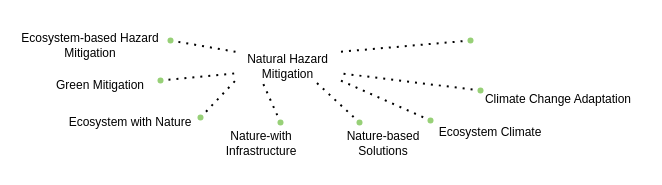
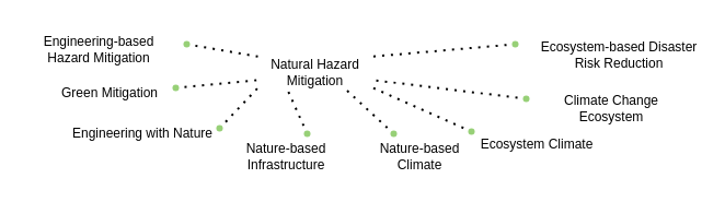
  <mxCell id="0" />
  <mxCell id="1" parent="0" />
  <mxCell id="2" value="Natural Hazard Mitigation" style="text;html=1;strokeColor=none;fillColor=none;align=center;verticalAlign=middle;whiteSpace=wrap;rounded=0;" vertex="1" parent="1"><mxGeometry x="235" y="51.25" width="105" height="28.75" as="geometry" /></mxCell>
  <mxCell id="3" value="Green Mitigation" style="text;html=1;strokeColor=none;fillColor=none;align=center;verticalAlign=middle;whiteSpace=wrap;rounded=0;" vertex="1" parent="1"><mxGeometry x="40" y="70" width="120" height="30" as="geometry" /></mxCell>
  <mxCell id="4" value="" style="endArrow=none;dashed=1;html=1;dashPattern=1 3;strokeWidth=2;rounded=0;startArrow=none;entryX=0;entryY=0.75;entryDx=0;entryDy=0;" edge="1" parent="1" source="17" target="2"><mxGeometry width="50" height="50" relative="1" as="geometry"><mxPoint x="190" y="75" as="sourcePoint" /><mxPoint x="270" y="45" as="targetPoint" /></mxGeometry></mxCell>
- <mxCell id="5" value="&lt;font face=&quot;helvetica&quot;&gt;Ecosystem with Nature&lt;/font&gt;" style="text;html=1;strokeColor=none;fillColor=none;align=center;verticalAlign=middle;whiteSpace=wrap;rounded=0;" vertex="1" parent="1"><mxGeometry x="50" y="107" width="160" height="30" as="geometry" /></mxCell>
- <mxCell id="6" value="Ecosystem-based Hazard Mitigation" style="text;html=1;strokeColor=none;fillColor=none;align=center;verticalAlign=middle;whiteSpace=wrap;rounded=0;" vertex="1" parent="1"><mxGeometry x="20" y="27.5" width="140" height="35" as="geometry" /></mxCell>
+ <mxCell id="5" value="&lt;font face=&quot;helvetica&quot;&gt;Engineering with Nature&lt;/font&gt;" style="text;html=1;strokeColor=none;fillColor=none;align=center;verticalAlign=middle;whiteSpace=wrap;rounded=0;" vertex="1" parent="1"><mxGeometry x="50" y="107" width="160" height="30" as="geometry" /></mxCell>
+ <mxCell id="6" value="Engineering-based Hazard Mitigation" style="text;html=1;strokeColor=none;fillColor=none;align=center;verticalAlign=middle;whiteSpace=wrap;rounded=0;" vertex="1" parent="1"><mxGeometry x="20" y="27.5" width="140" height="35" as="geometry" /></mxCell>
  <mxCell id="7" value="" style="endArrow=none;dashed=1;html=1;dashPattern=1 3;strokeWidth=2;rounded=0;entryX=0.25;entryY=1;entryDx=0;entryDy=0;" edge="1" parent="1" source="22" target="2"><mxGeometry width="50" height="50" relative="1" as="geometry"><mxPoint x="320" y="105" as="sourcePoint" /><mxPoint x="280" y="45" as="targetPoint" /></mxGeometry></mxCell>
  <mxCell id="8" value="" style="endArrow=none;dashed=1;html=1;dashPattern=1 3;strokeWidth=2;rounded=0;entryDx=0;entryDy=0;" edge="1" parent="1"><mxGeometry width="50" height="50" relative="1" as="geometry"><mxPoint x="225" y="80" as="sourcePoint" /><mxPoint x="225" y="80" as="targetPoint" /></mxGeometry></mxCell>
  <mxCell id="9" value="" style="endArrow=none;dashed=1;html=1;dashPattern=1 3;strokeWidth=2;rounded=0;" edge="1" parent="1"><mxGeometry width="50" height="50" relative="1" as="geometry"><mxPoint x="150" y="40" as="sourcePoint" /><mxPoint x="150" y="40" as="targetPoint" /></mxGeometry></mxCell>
  <mxCell id="10" value="" style="endArrow=none;dashed=1;html=1;dashPattern=1 3;strokeWidth=2;rounded=0;startArrow=none;entryX=1;entryY=1;entryDx=0;entryDy=0;" edge="1" parent="1" source="13" target="2"><mxGeometry width="50" height="50" relative="1" as="geometry"><mxPoint x="400" y="115" as="sourcePoint" /><mxPoint x="410" y="55" as="targetPoint" /></mxGeometry></mxCell>
  <mxCell id="11" value="&lt;span&gt;Ecosystem Climate&lt;/span&gt;" style="text;html=1;strokeColor=none;fillColor=none;align=center;verticalAlign=middle;whiteSpace=wrap;rounded=0;" vertex="1" parent="1"><mxGeometry x="430" y="117" width="120" height="30" as="geometry" /></mxCell>
+ <mxCell id="12" value="Ecosystem-based Disaster Risk Reduction" style="text;html=1;strokeColor=none;fillColor=none;align=center;verticalAlign=middle;whiteSpace=wrap;rounded=0;" vertex="1" parent="1"><mxGeometry x="490" y="35" width="150" height="30" as="geometry" /></mxCell>
  <mxCell id="13" value="" style="shape=waypoint;sketch=0;fillStyle=solid;size=6;pointerEvents=1;points=[];fillColor=none;resizable=0;rotatable=0;perimeter=centerPerimeter;snapToPoint=1;strokeColor=#97D077;" vertex="1" parent="1"><mxGeometry x="410" y="100" width="40" height="40" as="geometry" /></mxCell>
  <mxCell id="14" value="" style="endArrow=none;dashed=1;html=1;dashPattern=1 3;strokeWidth=2;rounded=0;entryX=1;entryY=0.75;entryDx=0;entryDy=0;startArrow=none;exitDx=0;exitDy=0;exitX=0.597;exitY=0.547;exitPerimeter=0;" edge="1" parent="1" source="18" target="2"><mxGeometry width="50" height="50" relative="1" as="geometry"><mxPoint x="460" y="85" as="sourcePoint" /><mxPoint x="430" y="55" as="targetPoint" /></mxGeometry></mxCell>
  <mxCell id="15" value="" style="endArrow=none;dashed=1;html=1;dashPattern=1 3;strokeWidth=2;rounded=0;startArrow=none;entryX=1;entryY=0;entryDx=0;entryDy=0;" edge="1" parent="1" source="16" target="2"><mxGeometry width="50" height="50" relative="1" as="geometry"><mxPoint x="500" y="40" as="sourcePoint" /><mxPoint x="430" y="33.75" as="targetPoint" /></mxGeometry></mxCell>
  <mxCell id="16" value="" style="shape=waypoint;sketch=0;fillStyle=solid;size=6;pointerEvents=1;points=[];fillColor=none;resizable=0;rotatable=0;perimeter=centerPerimeter;snapToPoint=1;strokeColor=#97D077;" vertex="1" parent="1"><mxGeometry x="450" y="20" width="40" height="40" as="geometry" /></mxCell>
  <mxCell id="17" value="" style="shape=waypoint;sketch=0;fillStyle=solid;size=6;pointerEvents=1;points=[];fillColor=none;resizable=0;rotatable=0;perimeter=centerPerimeter;snapToPoint=1;strokeColor=#97D077;" vertex="1" parent="1"><mxGeometry x="140" y="60" width="40" height="40" as="geometry" /></mxCell>
  <mxCell id="18" value="" style="shape=waypoint;sketch=0;fillStyle=solid;size=6;pointerEvents=1;points=[];fillColor=none;resizable=0;rotatable=0;perimeter=centerPerimeter;snapToPoint=1;strokeColor=#97D077;" vertex="1" parent="1"><mxGeometry x="460" y="70" width="40" height="40" as="geometry" /></mxCell>
  <mxCell id="19" value="" style="endArrow=none;dashed=1;html=1;dashPattern=1 3;strokeWidth=2;rounded=0;startArrow=none;entryX=0;entryY=0;entryDx=0;entryDy=0;" edge="1" parent="1" source="27" target="2"><mxGeometry width="50" height="50" relative="1" as="geometry"><mxPoint x="190" y="45" as="sourcePoint" /><mxPoint x="230" y="-5" as="targetPoint" /></mxGeometry></mxCell>
  <mxCell id="20" value="" style="endArrow=none;dashed=1;html=1;dashPattern=1 3;strokeWidth=2;rounded=0;entryX=0;entryY=1;entryDx=0;entryDy=0;startArrow=none;" edge="1" parent="1" source="26" target="2"><mxGeometry width="50" height="50" relative="1" as="geometry"><mxPoint x="220" y="115" as="sourcePoint" /><mxPoint x="280" y="55" as="targetPoint" /></mxGeometry></mxCell>
- <mxCell id="21" value="Nature-with Infrastructure" style="text;html=1;strokeColor=none;fillColor=none;align=center;verticalAlign=middle;whiteSpace=wrap;rounded=0;" vertex="1" parent="1"><mxGeometry x="206" y="125.5" width="110" height="35" as="geometry" /></mxCell>
+ <mxCell id="21" value="Nature-based Infrastructure" style="text;html=1;strokeColor=none;fillColor=none;align=center;verticalAlign=middle;whiteSpace=wrap;rounded=0;" vertex="1" parent="1"><mxGeometry x="206" y="125.5" width="110" height="35" as="geometry" /></mxCell>
  <mxCell id="22" value="" style="shape=waypoint;sketch=0;fillStyle=solid;size=6;pointerEvents=1;points=[];fillColor=none;resizable=0;rotatable=0;perimeter=centerPerimeter;snapToPoint=1;strokeColor=#97D077;" vertex="1" parent="1"><mxGeometry x="260" y="102" width="40" height="40" as="geometry" /></mxCell>
- <mxCell id="23" value="Climate Change Adaptation" style="text;html=1;strokeColor=none;fillColor=none;align=center;verticalAlign=middle;whiteSpace=wrap;rounded=0;" vertex="1" parent="1"><mxGeometry x="483" y="84" width="150" height="30" as="geometry" /></mxCell>
+ <mxCell id="23" value="Climate Change Ecosystem" style="text;html=1;strokeColor=none;fillColor=none;align=center;verticalAlign=middle;whiteSpace=wrap;rounded=0;" vertex="1" parent="1"><mxGeometry x="483" y="84" width="150" height="30" as="geometry" /></mxCell>
  <mxCell id="24" value="" style="endArrow=none;dashed=1;html=1;dashPattern=1 3;strokeWidth=2;rounded=0;startArrow=none;entryX=0.75;entryY=1;entryDx=0;entryDy=0;" edge="1" parent="1" source="28" target="2"><mxGeometry width="50" height="50" relative="1" as="geometry"><mxPoint x="350" y="128" as="sourcePoint" /><mxPoint x="350" y="55" as="targetPoint" /></mxGeometry></mxCell>
  <mxCell id="25" style="edgeStyle=orthogonalEdgeStyle;rounded=0;orthogonalLoop=1;jettySize=auto;html=1;exitX=0.5;exitY=1;exitDx=0;exitDy=0;" edge="1" parent="1" source="23" target="23"><mxGeometry relative="1" as="geometry" /></mxCell>
  <mxCell id="26" value="" style="shape=waypoint;sketch=0;fillStyle=solid;size=6;pointerEvents=1;points=[];fillColor=none;resizable=0;rotatable=0;perimeter=centerPerimeter;snapToPoint=1;strokeColor=#97D077;" vertex="1" parent="1"><mxGeometry x="180" y="97" width="40" height="40" as="geometry" /></mxCell>
  <mxCell id="27" value="" style="shape=waypoint;sketch=0;fillStyle=solid;size=6;pointerEvents=1;points=[];fillColor=none;resizable=0;rotatable=0;perimeter=centerPerimeter;snapToPoint=1;strokeColor=#97D077;" vertex="1" parent="1"><mxGeometry x="150" y="20" width="40" height="40" as="geometry" /></mxCell>
  <mxCell id="28" value="" style="shape=waypoint;sketch=0;fillStyle=solid;size=6;pointerEvents=1;points=[];fillColor=none;resizable=0;rotatable=0;perimeter=centerPerimeter;snapToPoint=1;strokeColor=#97D077;" vertex="1" parent="1"><mxGeometry x="339" y="102" width="40" height="40" as="geometry" /></mxCell>
  <mxCell id="29" style="edgeStyle=orthogonalEdgeStyle;rounded=0;orthogonalLoop=1;jettySize=auto;html=1;exitX=0.5;exitY=1;exitDx=0;exitDy=0;" edge="1" parent="1" source="21" target="21"><mxGeometry relative="1" as="geometry" /></mxCell>
- <mxCell id="30" value="Nature-based&lt;br&gt;Solutions" style="text;html=1;strokeColor=none;fillColor=none;align=center;verticalAlign=middle;whiteSpace=wrap;rounded=0;" vertex="1" parent="1"><mxGeometry x="313" y="123" width="140" height="40" as="geometry" /></mxCell>
+ <mxCell id="30" value="Nature-based&lt;br&gt;Climate" style="text;html=1;strokeColor=none;fillColor=none;align=center;verticalAlign=middle;whiteSpace=wrap;rounded=0;" vertex="1" parent="1"><mxGeometry x="313" y="123" width="140" height="40" as="geometry" /></mxCell>
